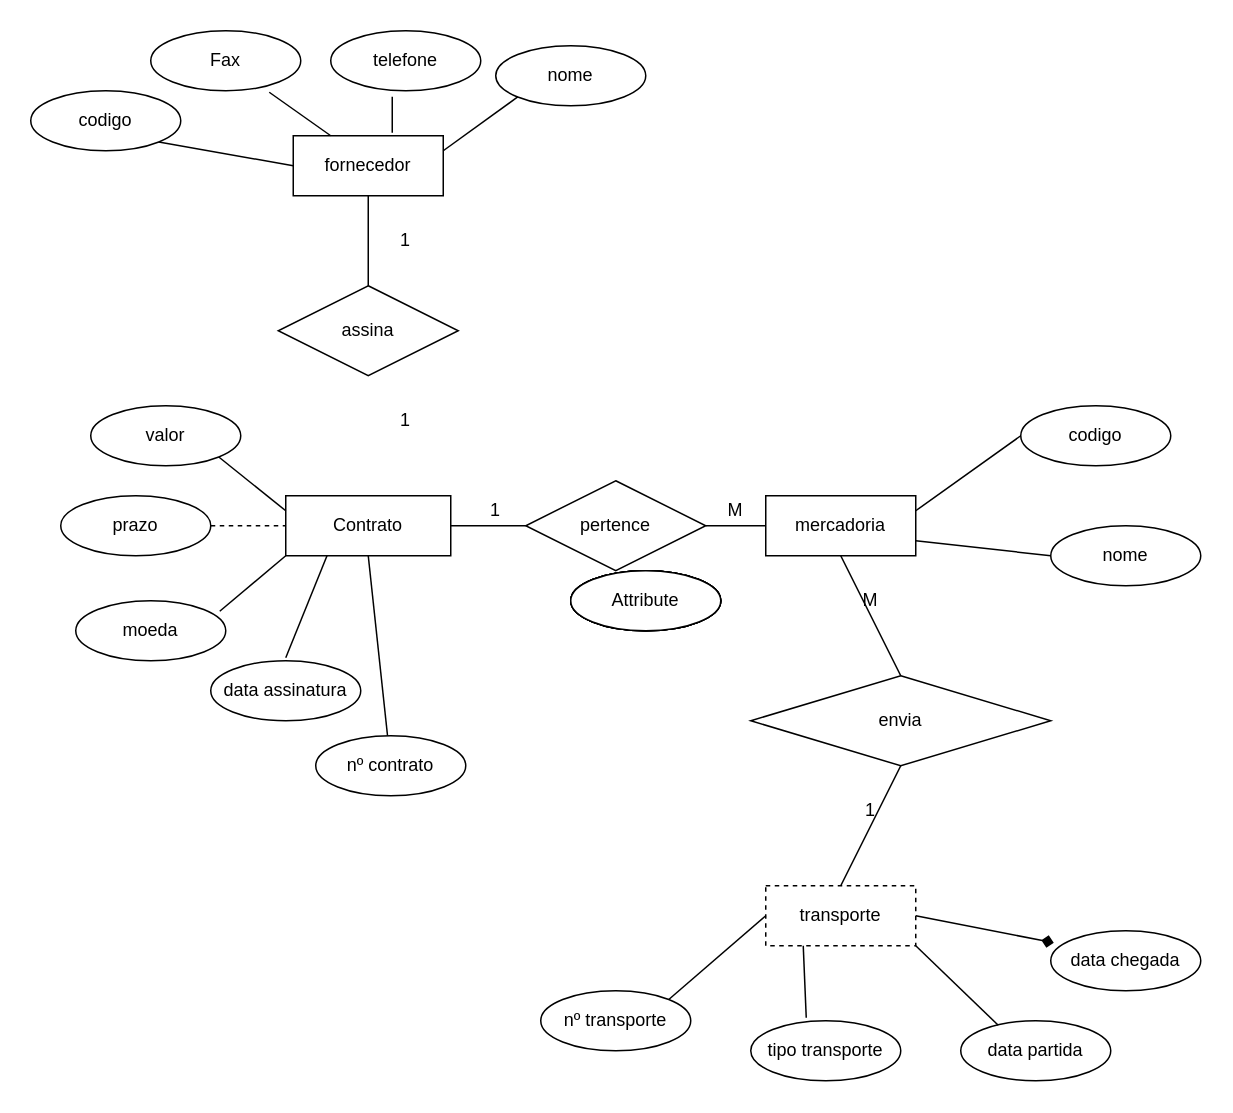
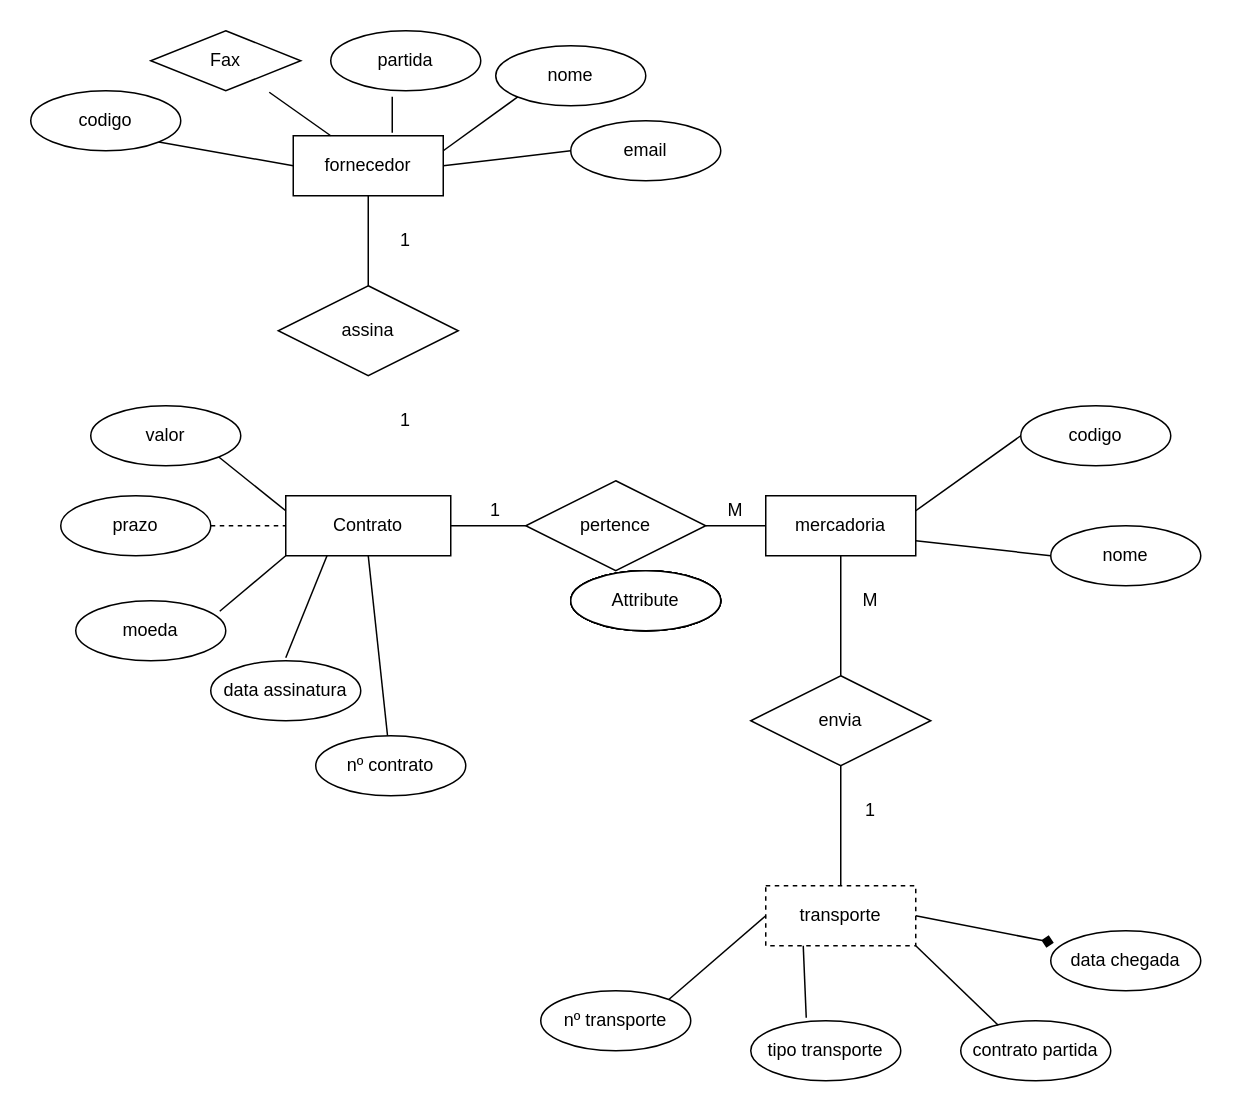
  <mxCell id="0" />
  <mxCell id="1" parent="0" />
  <mxCell id="2" value="Contrato" style="whiteSpace=wrap;html=1;align=center;" parent="1" vertex="1"><mxGeometry x="190" y="330" width="110" height="40" as="geometry" /></mxCell>
  <mxCell id="3" value="" style="endArrow=none;html=1;entryX=0.5;entryY=1;entryDx=0;entryDy=0;exitX=0.5;exitY=0;exitDx=0;exitDy=0;startArrow=none;" edge="1" parent="1" source="8" target="7"><mxGeometry width="50" height="50" relative="1" as="geometry"><mxPoint x="425" y="370" as="sourcePoint" /><mxPoint x="460" y="380" as="targetPoint" /></mxGeometry></mxCell>
  <mxCell id="4" value="" style="endArrow=none;html=1;entryX=1;entryY=0.5;entryDx=0;entryDy=0;exitX=0;exitY=0.5;exitDx=0;exitDy=0;startArrow=none;" edge="1" parent="1" source="18" target="2"><mxGeometry width="50" height="50" relative="1" as="geometry"><mxPoint x="610" y="240" as="sourcePoint" /><mxPoint x="460" y="380" as="targetPoint" /></mxGeometry></mxCell>
  <mxCell id="5" value="transporte" style="whiteSpace=wrap;html=1;align=center;dashed=1;" vertex="1" parent="1"><mxGeometry x="510" y="590" width="100" height="40" as="geometry" /></mxCell>
  <mxCell id="6" value="fornecedor" style="whiteSpace=wrap;html=1;align=center;" vertex="1" parent="1"><mxGeometry x="195" y="90" width="100" height="40" as="geometry" /></mxCell>
  <mxCell id="7" value="mercadoria" style="whiteSpace=wrap;html=1;align=center;" vertex="1" parent="1"><mxGeometry x="510" y="330" width="100" height="40" as="geometry" /></mxCell>
- <mxCell id="8" value="envia" style="shape=rhombus;perimeter=rhombusPerimeter;whiteSpace=wrap;html=1;align=center;" vertex="1" parent="1"><mxGeometry x="500" y="450" width="200" height="60" as="geometry" /></mxCell>
+ <mxCell id="8" value="envia" style="shape=rhombus;perimeter=rhombusPerimeter;whiteSpace=wrap;html=1;align=center;" vertex="1" parent="1"><mxGeometry x="500" y="450" width="120" height="60" as="geometry" /></mxCell>
  <mxCell id="9" value="" style="endArrow=none;html=1;entryX=0.5;entryY=1;entryDx=0;entryDy=0;exitX=0.5;exitY=0;exitDx=0;exitDy=0;" edge="1" parent="1" source="5" target="8"><mxGeometry width="50" height="50" relative="1" as="geometry"><mxPoint x="425" y="460" as="sourcePoint" /><mxPoint x="425" y="260" as="targetPoint" /></mxGeometry></mxCell>
  <mxCell id="10" value="assina" style="shape=rhombus;perimeter=rhombusPerimeter;whiteSpace=wrap;html=1;align=center;" vertex="1" parent="1"><mxGeometry x="185" y="190" width="120" height="60" as="geometry" /></mxCell>
  <mxCell id="11" value="" style="endArrow=none;html=1;entryX=0.5;entryY=0;entryDx=0;entryDy=0;exitX=0.5;exitY=1;exitDx=0;exitDy=0;" edge="1" parent="1" source="6" target="10"><mxGeometry width="50" height="50" relative="1" as="geometry"><mxPoint x="420" y="60" as="sourcePoint" /><mxPoint x="425" y="220" as="targetPoint" /></mxGeometry></mxCell>
  <mxCell id="12" value="1" style="text;html=1;strokeColor=none;fillColor=none;align=center;verticalAlign=middle;whiteSpace=wrap;rounded=0;" vertex="1" parent="1"><mxGeometry x="560" y="530" width="40" height="20" as="geometry" /></mxCell>
  <mxCell id="13" value="M" style="text;html=1;strokeColor=none;fillColor=none;align=center;verticalAlign=middle;whiteSpace=wrap;rounded=0;" vertex="1" parent="1"><mxGeometry x="560" y="390" width="40" height="20" as="geometry" /></mxCell>
  <mxCell id="14" value="M" style="text;html=1;strokeColor=none;fillColor=none;align=center;verticalAlign=middle;whiteSpace=wrap;rounded=0;" vertex="1" parent="1"><mxGeometry x="470" y="330" width="40" height="20" as="geometry" /></mxCell>
  <mxCell id="15" value="1" style="text;html=1;strokeColor=none;fillColor=none;align=center;verticalAlign=middle;whiteSpace=wrap;rounded=0;" vertex="1" parent="1"><mxGeometry x="310" y="330" width="40" height="20" as="geometry" /></mxCell>
  <mxCell id="16" value="1" style="text;html=1;strokeColor=none;fillColor=none;align=center;verticalAlign=middle;whiteSpace=wrap;rounded=0;" vertex="1" parent="1"><mxGeometry x="250" y="270" width="40" height="20" as="geometry" /></mxCell>
  <mxCell id="17" value="1" style="text;html=1;strokeColor=none;fillColor=none;align=center;verticalAlign=middle;whiteSpace=wrap;rounded=0;" vertex="1" parent="1"><mxGeometry x="250" y="150" width="40" height="20" as="geometry" /></mxCell>
  <mxCell id="18" value="pertence" style="shape=rhombus;perimeter=rhombusPerimeter;whiteSpace=wrap;html=1;align=center;" vertex="1" parent="1"><mxGeometry x="350" y="320" width="120" height="60" as="geometry" /></mxCell>
  <mxCell id="19" value="" style="endArrow=none;html=1;entryX=1;entryY=0.5;entryDx=0;entryDy=0;exitX=0;exitY=0.5;exitDx=0;exitDy=0;" edge="1" parent="1" source="7" target="18"><mxGeometry width="50" height="50" relative="1" as="geometry"><mxPoint x="510" y="350" as="sourcePoint" /><mxPoint x="380" y="350" as="targetPoint" /></mxGeometry></mxCell>
  <mxCell id="20" value="Attribute" style="ellipse;whiteSpace=wrap;html=1;align=center;" vertex="1" parent="1"><mxGeometry x="380" y="380" width="100" height="40" as="geometry" /></mxCell>
  <mxCell id="21" value="Attribute" style="ellipse;whiteSpace=wrap;html=1;align=center;" vertex="1" parent="1"><mxGeometry x="380" y="380" width="100" height="40" as="geometry" /></mxCell>
  <mxCell id="22" value="Attribute" style="ellipse;whiteSpace=wrap;html=1;align=center;" vertex="1" parent="1"><mxGeometry x="380" y="380" width="100" height="40" as="geometry" /></mxCell>
  <mxCell id="23" value="Attribute" style="ellipse;whiteSpace=wrap;html=1;align=center;" vertex="1" parent="1"><mxGeometry x="380" y="380" width="100" height="40" as="geometry" /></mxCell>
  <mxCell id="24" value="Attribute" style="ellipse;whiteSpace=wrap;html=1;align=center;" vertex="1" parent="1"><mxGeometry x="380" y="380" width="100" height="40" as="geometry" /></mxCell>
  <mxCell id="25" value="tipo transporte" style="ellipse;whiteSpace=wrap;html=1;align=center;" vertex="1" parent="1"><mxGeometry x="500" y="680" width="100" height="40" as="geometry" /></mxCell>
  <mxCell id="26" value="codigo" style="ellipse;whiteSpace=wrap;html=1;align=center;" vertex="1" parent="1"><mxGeometry x="680" y="270" width="100" height="40" as="geometry" /></mxCell>
  <mxCell id="27" value="codigo" style="ellipse;whiteSpace=wrap;html=1;align=center;" vertex="1" parent="1"><mxGeometry x="20" y="60" width="100" height="40" as="geometry" /></mxCell>
- <mxCell id="28" value="Fax" style="ellipse;whiteSpace=wrap;html=1;align=center;" vertex="1" parent="1"><mxGeometry x="100" y="20" width="100" height="40" as="geometry" /></mxCell>
- <mxCell id="29" value="telefone" style="ellipse;whiteSpace=wrap;html=1;align=center;" vertex="1" parent="1"><mxGeometry x="220" y="20" width="100" height="40" as="geometry" /></mxCell>
+ <mxCell id="28" value="Fax" style="rhombus;whiteSpace=wrap;html=1;align=center;" vertex="1" parent="1"><mxGeometry x="100" y="20" width="100" height="40" as="geometry" /></mxCell>
+ <mxCell id="29" value="partida" style="ellipse;whiteSpace=wrap;html=1;align=center;" vertex="1" parent="1"><mxGeometry x="220" y="20" width="100" height="40" as="geometry" /></mxCell>
  <mxCell id="30" value="nome" style="ellipse;whiteSpace=wrap;html=1;align=center;" vertex="1" parent="1"><mxGeometry x="330" y="30" width="100" height="40" as="geometry" /></mxCell>
  <mxCell id="31" value="" style="endArrow=none;html=1;entryX=0;entryY=0.5;entryDx=0;entryDy=0;exitX=1;exitY=1;exitDx=0;exitDy=0;" edge="1" parent="1" source="27" target="6"><mxGeometry width="50" height="50" relative="1" as="geometry"><mxPoint x="410" y="400" as="sourcePoint" /><mxPoint x="460" y="350" as="targetPoint" /></mxGeometry></mxCell>
  <mxCell id="32" value="" style="endArrow=none;html=1;entryX=0.25;entryY=0;entryDx=0;entryDy=0;exitX=0.79;exitY=1.025;exitDx=0;exitDy=0;exitPerimeter=0;" edge="1" parent="1" source="28" target="6"><mxGeometry width="50" height="50" relative="1" as="geometry"><mxPoint x="410" y="400" as="sourcePoint" /><mxPoint x="460" y="350" as="targetPoint" /></mxGeometry></mxCell>
  <mxCell id="33" value="" style="endArrow=none;html=1;entryX=0.66;entryY=-0.05;entryDx=0;entryDy=0;entryPerimeter=0;exitX=0.41;exitY=1.1;exitDx=0;exitDy=0;exitPerimeter=0;" edge="1" parent="1" source="29" target="6"><mxGeometry width="50" height="50" relative="1" as="geometry"><mxPoint x="410" y="400" as="sourcePoint" /><mxPoint x="460" y="350" as="targetPoint" /></mxGeometry></mxCell>
  <mxCell id="34" value="" style="endArrow=none;html=1;entryX=1;entryY=0.25;entryDx=0;entryDy=0;exitX=0;exitY=1;exitDx=0;exitDy=0;" edge="1" parent="1" source="30" target="6"><mxGeometry width="50" height="50" relative="1" as="geometry"><mxPoint x="410" y="400" as="sourcePoint" /><mxPoint x="460" y="350" as="targetPoint" /></mxGeometry></mxCell>
+ <mxCell id="35" value="email" style="ellipse;whiteSpace=wrap;html=1;align=center;" vertex="1" parent="1"><mxGeometry x="380" y="80" width="100" height="40" as="geometry" /></mxCell>
+ <mxCell id="36" value="" style="endArrow=none;html=1;entryX=1;entryY=0.5;entryDx=0;entryDy=0;exitX=0;exitY=0.5;exitDx=0;exitDy=0;" edge="1" parent="1" source="35" target="6"><mxGeometry width="50" height="50" relative="1" as="geometry"><mxPoint x="410" y="400" as="sourcePoint" /><mxPoint x="460" y="350" as="targetPoint" /></mxGeometry></mxCell>
  <mxCell id="37" value="" style="endArrow=none;html=1;entryX=0;entryY=1;entryDx=0;entryDy=0;exitX=0.96;exitY=0.175;exitDx=0;exitDy=0;exitPerimeter=0;" edge="1" parent="1" source="44" target="2"><mxGeometry width="50" height="50" relative="1" as="geometry"><mxPoint x="410" y="400" as="sourcePoint" /><mxPoint x="460" y="350" as="targetPoint" /></mxGeometry></mxCell>
  <mxCell id="38" value="" style="endArrow=none;html=1;entryX=0;entryY=0.25;entryDx=0;entryDy=0;exitX=1;exitY=1;exitDx=0;exitDy=0;" edge="1" parent="1" source="46" target="2"><mxGeometry width="50" height="50" relative="1" as="geometry"><mxPoint x="410" y="400" as="sourcePoint" /><mxPoint x="460" y="350" as="targetPoint" /></mxGeometry></mxCell>
  <mxCell id="39" value="" style="endArrow=none;html=1;entryX=0.25;entryY=1;entryDx=0;entryDy=0;" edge="1" parent="1" target="2"><mxGeometry width="50" height="50" relative="1" as="geometry"><mxPoint x="190" y="438" as="sourcePoint" /><mxPoint x="460" y="350" as="targetPoint" /></mxGeometry></mxCell>
  <mxCell id="40" value="" style="endArrow=none;html=1;exitX=0.5;exitY=1;exitDx=0;exitDy=0;" edge="1" parent="1" source="2" target="42"><mxGeometry width="50" height="50" relative="1" as="geometry"><mxPoint x="410" y="400" as="sourcePoint" /><mxPoint x="460" y="350" as="targetPoint" /></mxGeometry></mxCell>
  <mxCell id="41" value="" style="endArrow=none;html=1;entryX=0;entryY=0.5;entryDx=0;entryDy=0;exitX=1;exitY=0.5;exitDx=0;exitDy=0;dashed=1;" edge="1" parent="1" source="45" target="2"><mxGeometry width="50" height="50" relative="1" as="geometry"><mxPoint x="120" y="340" as="sourcePoint" /><mxPoint x="460" y="350" as="targetPoint" /></mxGeometry></mxCell>
  <mxCell id="42" value="nº contrato" style="ellipse;whiteSpace=wrap;html=1;align=center;" vertex="1" parent="1"><mxGeometry x="210" y="490" width="100" height="40" as="geometry" /></mxCell>
  <mxCell id="43" value="data assinatura" style="ellipse;whiteSpace=wrap;html=1;align=center;" vertex="1" parent="1"><mxGeometry x="140" y="440" width="100" height="40" as="geometry" /></mxCell>
  <mxCell id="44" value="moeda" style="ellipse;whiteSpace=wrap;html=1;align=center;" vertex="1" parent="1"><mxGeometry x="50" y="400" width="100" height="40" as="geometry" /></mxCell>
  <mxCell id="45" value="prazo" style="ellipse;whiteSpace=wrap;html=1;align=center;" vertex="1" parent="1"><mxGeometry x="40" y="330" width="100" height="40" as="geometry" /></mxCell>
  <mxCell id="46" value="valor" style="ellipse;whiteSpace=wrap;html=1;align=center;" vertex="1" parent="1"><mxGeometry x="60" y="270" width="100" height="40" as="geometry" /></mxCell>
- <mxCell id="47" value="data partida" style="ellipse;whiteSpace=wrap;html=1;align=center;" vertex="1" parent="1"><mxGeometry x="640" y="680" width="100" height="40" as="geometry" /></mxCell>
+ <mxCell id="47" value="contrato partida" style="ellipse;whiteSpace=wrap;html=1;align=center;" vertex="1" parent="1"><mxGeometry x="640" y="680" width="100" height="40" as="geometry" /></mxCell>
  <mxCell id="48" value="nome" style="ellipse;whiteSpace=wrap;html=1;align=center;" vertex="1" parent="1"><mxGeometry x="700" y="350" width="100" height="40" as="geometry" /></mxCell>
  <mxCell id="49" value="" style="endArrow=none;html=1;entryX=1;entryY=1;entryDx=0;entryDy=0;exitX=0.25;exitY=0.075;exitDx=0;exitDy=0;exitPerimeter=0;" edge="1" parent="1" source="47" target="5"><mxGeometry width="50" height="50" relative="1" as="geometry"><mxPoint x="410" y="400" as="sourcePoint" /><mxPoint x="460" y="350" as="targetPoint" /></mxGeometry></mxCell>
  <mxCell id="50" value="" style="endArrow=none;html=1;entryX=0.25;entryY=1;entryDx=0;entryDy=0;exitX=0.37;exitY=-0.05;exitDx=0;exitDy=0;exitPerimeter=0;" edge="1" parent="1" source="25" target="5"><mxGeometry width="50" height="50" relative="1" as="geometry"><mxPoint x="410" y="400" as="sourcePoint" /><mxPoint x="460" y="350" as="targetPoint" /></mxGeometry></mxCell>
  <mxCell id="51" value="" style="endArrow=none;html=1;entryX=1;entryY=0.75;entryDx=0;entryDy=0;exitX=0;exitY=0.5;exitDx=0;exitDy=0;" edge="1" parent="1" source="48" target="7"><mxGeometry width="50" height="50" relative="1" as="geometry"><mxPoint x="410" y="400" as="sourcePoint" /><mxPoint x="460" y="350" as="targetPoint" /></mxGeometry></mxCell>
  <mxCell id="52" value="" style="endArrow=none;html=1;entryX=1;entryY=0.25;entryDx=0;entryDy=0;exitX=0;exitY=0.5;exitDx=0;exitDy=0;" edge="1" parent="1" source="26" target="7"><mxGeometry width="50" height="50" relative="1" as="geometry"><mxPoint x="410" y="400" as="sourcePoint" /><mxPoint x="460" y="350" as="targetPoint" /></mxGeometry></mxCell>
  <mxCell id="53" value="nº transporte" style="ellipse;whiteSpace=wrap;html=1;align=center;" vertex="1" parent="1"><mxGeometry x="360" y="660" width="100" height="40" as="geometry" /></mxCell>
  <mxCell id="54" value="data chegada" style="ellipse;whiteSpace=wrap;html=1;align=center;" vertex="1" parent="1"><mxGeometry x="700" y="620" width="100" height="40" as="geometry" /></mxCell>
  <mxCell id="55" value="" style="endArrow=none;html=1;entryX=0;entryY=0.5;entryDx=0;entryDy=0;exitX=1;exitY=0;exitDx=0;exitDy=0;" edge="1" parent="1" source="53" target="5"><mxGeometry width="50" height="50" relative="1" as="geometry"><mxPoint x="410" y="400" as="sourcePoint" /><mxPoint x="460" y="350" as="targetPoint" /></mxGeometry></mxCell>
  <mxCell id="56" value="" style="endArrow=diamond;html=1;entryX=0.02;entryY=0.2;entryDx=0;entryDy=0;entryPerimeter=0;exitX=1;exitY=0.5;exitDx=0;exitDy=0;" edge="1" parent="1" source="5" target="54"><mxGeometry width="50" height="50" relative="1" as="geometry"><mxPoint x="410" y="400" as="sourcePoint" /><mxPoint x="460" y="350" as="targetPoint" /></mxGeometry></mxCell>
